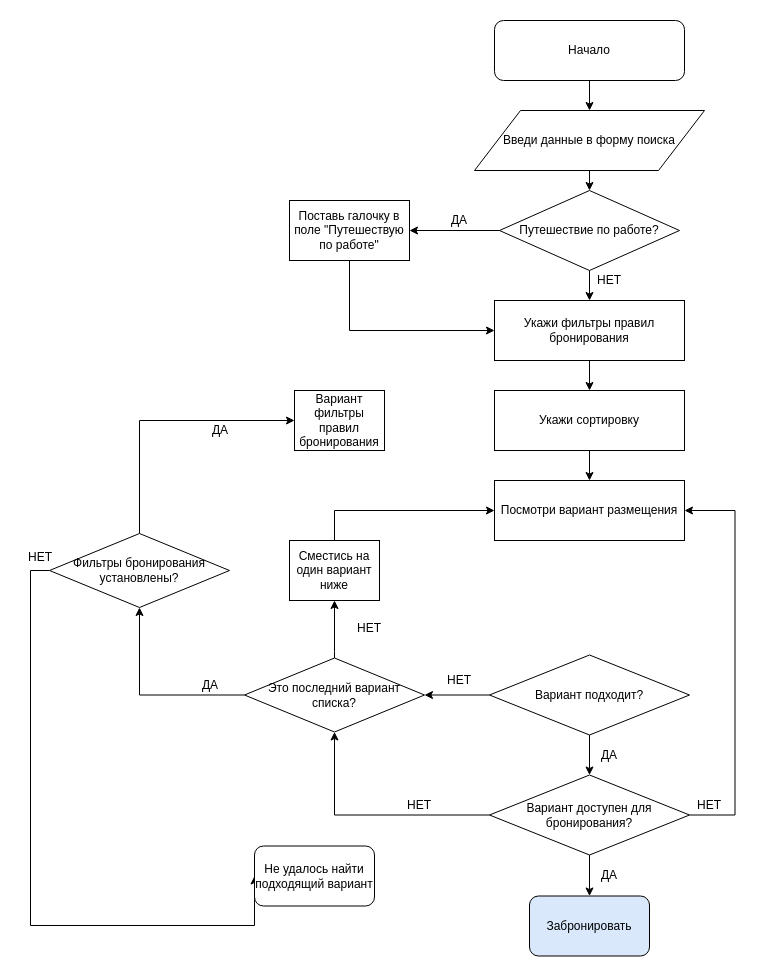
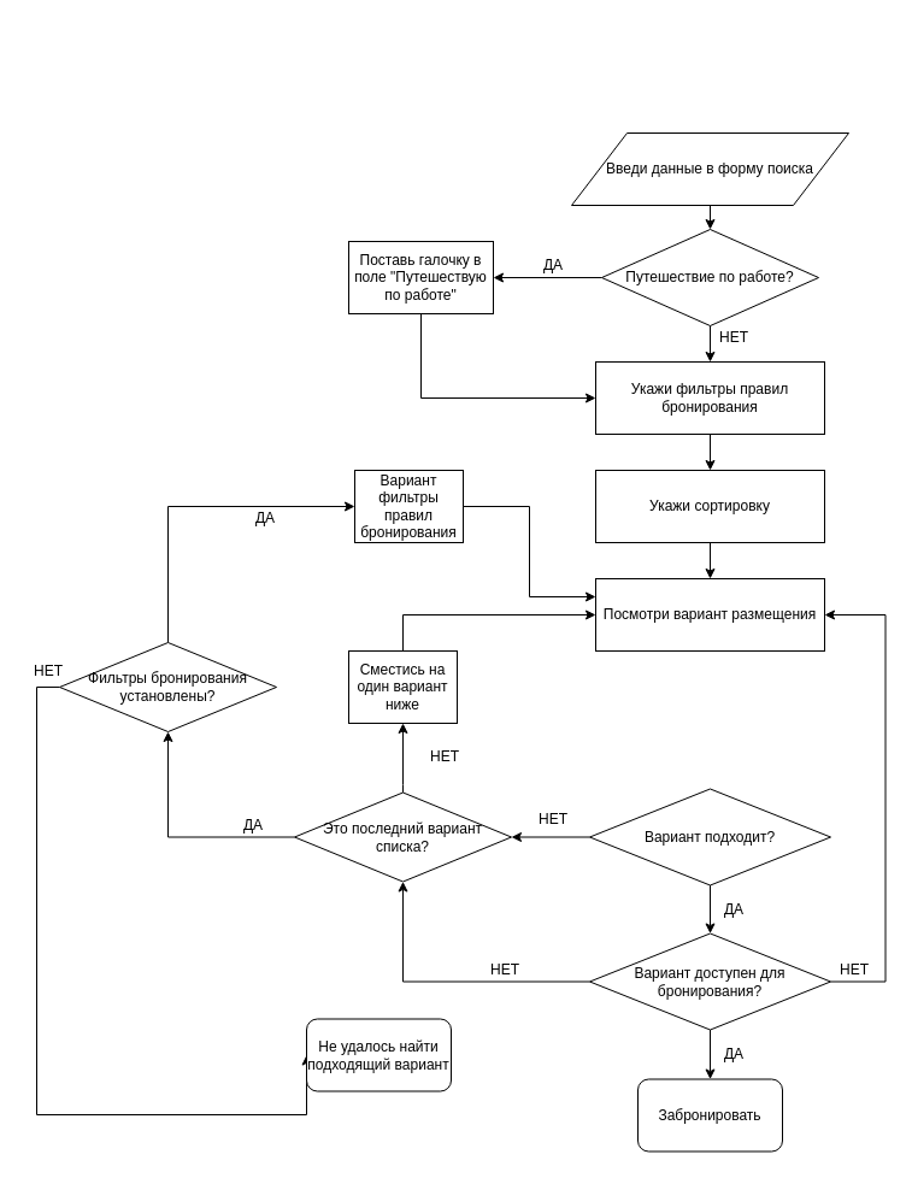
  <mxCell id="0" />
  <mxCell id="1" parent="0" />
- <mxCell id="2" style="edgeStyle=orthogonalEdgeStyle;rounded=0;orthogonalLoop=1;jettySize=auto;html=1;exitX=0.5;exitY=1;exitDx=0;exitDy=0;entryX=0.5;entryY=0;entryDx=0;entryDy=0;" edge="1" parent="1" source="3" target="5"><mxGeometry relative="1" as="geometry" /></mxCell>
- <mxCell id="3" value="Начало" style="rounded=1;whiteSpace=wrap;html=1;" vertex="1" parent="1"><mxGeometry x="494" y="20" width="190" height="60" as="geometry" /></mxCell>
  <mxCell id="4" style="edgeStyle=orthogonalEdgeStyle;rounded=0;orthogonalLoop=1;jettySize=auto;html=1;exitX=0.5;exitY=1;exitDx=0;exitDy=0;entryX=0.5;entryY=0;entryDx=0;entryDy=0;" edge="1" parent="1" source="5" target="8"><mxGeometry relative="1" as="geometry" /></mxCell>
  <mxCell id="5" value="Введи данные в форму поиска" style="shape=parallelogram;perimeter=parallelogramPerimeter;whiteSpace=wrap;html=1;" vertex="1" parent="1"><mxGeometry x="474" y="110" width="230" height="60" as="geometry" /></mxCell>
  <mxCell id="6" style="edgeStyle=orthogonalEdgeStyle;rounded=0;orthogonalLoop=1;jettySize=auto;html=1;exitX=0;exitY=0.5;exitDx=0;exitDy=0;entryX=1;entryY=0.5;entryDx=0;entryDy=0;" edge="1" parent="1" source="8" target="10"><mxGeometry relative="1" as="geometry" /></mxCell>
  <mxCell id="7" style="edgeStyle=orthogonalEdgeStyle;rounded=0;orthogonalLoop=1;jettySize=auto;html=1;exitX=0.5;exitY=1;exitDx=0;exitDy=0;entryX=0.5;entryY=0;entryDx=0;entryDy=0;" edge="1" parent="1" source="8" target="12"><mxGeometry relative="1" as="geometry" /></mxCell>
  <mxCell id="8" value="Путешествие по работе?" style="rhombus;whiteSpace=wrap;html=1;" vertex="1" parent="1"><mxGeometry x="499" y="190" width="180" height="80" as="geometry" /></mxCell>
  <mxCell id="9" style="edgeStyle=orthogonalEdgeStyle;rounded=0;orthogonalLoop=1;jettySize=auto;html=1;exitX=0.5;exitY=1;exitDx=0;exitDy=0;entryX=0;entryY=0.5;entryDx=0;entryDy=0;" edge="1" parent="1" source="10" target="12"><mxGeometry relative="1" as="geometry" /></mxCell>
  <mxCell id="10" value="Поставь галочку в поле &quot;Путешествую по работе&quot;" style="rounded=0;whiteSpace=wrap;html=1;" vertex="1" parent="1"><mxGeometry x="289" y="200" width="120" height="60" as="geometry" /></mxCell>
  <mxCell id="11" value="" style="edgeStyle=orthogonalEdgeStyle;rounded=0;orthogonalLoop=1;jettySize=auto;html=1;" edge="1" parent="1" source="12" target="14"><mxGeometry relative="1" as="geometry" /></mxCell>
  <mxCell id="12" value="Укажи фильтры правил бронирования" style="rounded=0;whiteSpace=wrap;html=1;" vertex="1" parent="1"><mxGeometry x="494" y="300" width="190" height="60" as="geometry" /></mxCell>
  <mxCell id="13" style="edgeStyle=orthogonalEdgeStyle;rounded=0;orthogonalLoop=1;jettySize=auto;html=1;exitX=0.5;exitY=1;exitDx=0;exitDy=0;" edge="1" parent="1" source="14" target="15"><mxGeometry relative="1" as="geometry" /></mxCell>
  <mxCell id="14" value="Укажи сортировку" style="rounded=0;whiteSpace=wrap;html=1;" vertex="1" parent="1"><mxGeometry x="494" y="390" width="190" height="60" as="geometry" /></mxCell>
  <mxCell id="15" value="Посмотри вариант размещения" style="rounded=0;whiteSpace=wrap;html=1;" vertex="1" parent="1"><mxGeometry x="494" y="480" width="190" height="60" as="geometry" /></mxCell>
  <mxCell id="16" style="edgeStyle=orthogonalEdgeStyle;rounded=0;orthogonalLoop=1;jettySize=auto;html=1;exitX=0.5;exitY=1;exitDx=0;exitDy=0;entryX=0.5;entryY=0;entryDx=0;entryDy=0;" edge="1" parent="1" source="18" target="22"><mxGeometry relative="1" as="geometry" /></mxCell>
  <mxCell id="17" style="edgeStyle=orthogonalEdgeStyle;rounded=0;orthogonalLoop=1;jettySize=auto;html=1;exitX=0;exitY=0.5;exitDx=0;exitDy=0;entryX=1;entryY=0.5;entryDx=0;entryDy=0;" edge="1" parent="1" source="18" target="33"><mxGeometry relative="1" as="geometry"><mxPoint x="439" y="694.5" as="targetPoint" /></mxGeometry></mxCell>
  <mxCell id="18" value="Вариант подходит?" style="rhombus;whiteSpace=wrap;html=1;" vertex="1" parent="1"><mxGeometry x="489" y="654.5" width="200" height="80" as="geometry" /></mxCell>
  <mxCell id="19" style="edgeStyle=orthogonalEdgeStyle;rounded=0;orthogonalLoop=1;jettySize=auto;html=1;exitX=0.5;exitY=1;exitDx=0;exitDy=0;entryX=0.5;entryY=0;entryDx=0;entryDy=0;" edge="1" parent="1" source="22" target="23"><mxGeometry relative="1" as="geometry"><mxPoint x="589" y="895.5" as="targetPoint" /></mxGeometry></mxCell>
  <mxCell id="20" style="edgeStyle=orthogonalEdgeStyle;rounded=0;orthogonalLoop=1;jettySize=auto;html=1;exitX=0;exitY=0.5;exitDx=0;exitDy=0;" edge="1" parent="1" source="22" target="33"><mxGeometry relative="1" as="geometry" /></mxCell>
  <mxCell id="21" style="edgeStyle=orthogonalEdgeStyle;rounded=0;orthogonalLoop=1;jettySize=auto;html=1;exitX=1;exitY=0.5;exitDx=0;exitDy=0;entryX=1;entryY=0.5;entryDx=0;entryDy=0;" edge="1" parent="1" source="22" target="15"><mxGeometry relative="1" as="geometry"><Array as="points"><mxPoint x="734.5" y="815" /><mxPoint x="734.5" y="510" /></Array></mxGeometry></mxCell>
  <mxCell id="22" value="Вариант доступен для бронирования?" style="rhombus;whiteSpace=wrap;html=1;" vertex="1" parent="1"><mxGeometry x="489" y="774.5" width="200" height="80" as="geometry" /></mxCell>
- <mxCell id="23" value="Забронировать" style="rounded=1;whiteSpace=wrap;html=1;fillColor=#dae8fc;" vertex="1" parent="1"><mxGeometry x="529" y="895.5" width="120" height="60" as="geometry" /></mxCell>
+ <mxCell id="23" value="Забронировать" style="rounded=1;whiteSpace=wrap;html=1;" vertex="1" parent="1"><mxGeometry x="529" y="895.5" width="120" height="60" as="geometry" /></mxCell>
  <mxCell id="24" value="ДА" style="text;html=1;strokeColor=none;fillColor=none;align=center;verticalAlign=middle;whiteSpace=wrap;rounded=0;" vertex="1" parent="1"><mxGeometry x="439" y="210" width="40" height="20" as="geometry" /></mxCell>
  <mxCell id="25" value="НЕТ" style="text;html=1;strokeColor=none;fillColor=none;align=center;verticalAlign=middle;whiteSpace=wrap;rounded=0;" vertex="1" parent="1"><mxGeometry x="589" y="270" width="40" height="20" as="geometry" /></mxCell>
  <mxCell id="26" value="ДА" style="text;html=1;strokeColor=none;fillColor=none;align=center;verticalAlign=middle;whiteSpace=wrap;rounded=0;" vertex="1" parent="1"><mxGeometry x="589" y="744.5" width="40" height="20" as="geometry" /></mxCell>
  <mxCell id="27" style="edgeStyle=orthogonalEdgeStyle;rounded=0;orthogonalLoop=1;jettySize=auto;html=1;exitX=0.5;exitY=0;exitDx=0;exitDy=0;entryX=0;entryY=0.5;entryDx=0;entryDy=0;" edge="1" parent="1" source="28" target="15"><mxGeometry relative="1" as="geometry" /></mxCell>
  <mxCell id="28" value="Сместись на один вариант ниже" style="rounded=0;whiteSpace=wrap;html=1;" vertex="1" parent="1"><mxGeometry x="289" y="540" width="90" height="60" as="geometry" /></mxCell>
  <mxCell id="29" value="НЕТ" style="text;html=1;strokeColor=none;fillColor=none;align=center;verticalAlign=middle;whiteSpace=wrap;rounded=0;" vertex="1" parent="1"><mxGeometry x="439" y="669.5" width="40" height="20" as="geometry" /></mxCell>
  <mxCell id="30" value="ДА" style="text;html=1;strokeColor=none;fillColor=none;align=center;verticalAlign=middle;whiteSpace=wrap;rounded=0;" vertex="1" parent="1"><mxGeometry x="589" y="865" width="40" height="20" as="geometry" /></mxCell>
  <mxCell id="31" value="" style="edgeStyle=orthogonalEdgeStyle;rounded=0;orthogonalLoop=1;jettySize=auto;html=1;" edge="1" parent="1" source="33" target="28"><mxGeometry relative="1" as="geometry"><Array as="points"><mxPoint x="334" y="651" /><mxPoint x="334" y="651" /></Array></mxGeometry></mxCell>
  <mxCell id="32" style="edgeStyle=orthogonalEdgeStyle;rounded=0;orthogonalLoop=1;jettySize=auto;html=1;exitX=0;exitY=0.5;exitDx=0;exitDy=0;entryX=0.5;entryY=1;entryDx=0;entryDy=0;" edge="1" parent="1" source="33" target="42"><mxGeometry relative="1" as="geometry" /></mxCell>
  <mxCell id="33" value="Это последний вариант списка?" style="rhombus;whiteSpace=wrap;html=1;" vertex="1" parent="1"><mxGeometry x="244" y="657.5" width="180" height="74" as="geometry" /></mxCell>
  <mxCell id="34" value="НЕТ" style="text;html=1;strokeColor=none;fillColor=none;align=center;verticalAlign=middle;whiteSpace=wrap;rounded=0;" vertex="1" parent="1"><mxGeometry x="349" y="617.5" width="40" height="20" as="geometry" /></mxCell>
  <mxCell id="35" value="ДА" style="text;html=1;strokeColor=none;fillColor=none;align=center;verticalAlign=middle;whiteSpace=wrap;rounded=0;" vertex="1" parent="1"><mxGeometry x="190" y="674.5" width="40" height="20" as="geometry" /></mxCell>
  <mxCell id="36" value="НЕТ" style="text;html=1;strokeColor=none;fillColor=none;align=center;verticalAlign=middle;whiteSpace=wrap;rounded=0;" vertex="1" parent="1"><mxGeometry x="399" y="794.5" width="40" height="20" as="geometry" /></mxCell>
+ <mxCell id="37" style="edgeStyle=orthogonalEdgeStyle;rounded=0;orthogonalLoop=1;jettySize=auto;html=1;exitX=1;exitY=0.5;exitDx=0;exitDy=0;entryX=0;entryY=0.25;entryDx=0;entryDy=0;" edge="1" parent="1" source="38" target="15"><mxGeometry relative="1" as="geometry" /></mxCell>
  <mxCell id="38" value="Вариант фильтры правил бронирования" style="rounded=0;whiteSpace=wrap;html=1;" vertex="1" parent="1"><mxGeometry x="294" y="390" width="90" height="60" as="geometry" /></mxCell>
  <mxCell id="39" value="НЕТ" style="text;html=1;strokeColor=none;fillColor=none;align=center;verticalAlign=middle;whiteSpace=wrap;rounded=0;" vertex="1" parent="1"><mxGeometry x="689" y="794.5" width="40" height="20" as="geometry" /></mxCell>
  <mxCell id="40" style="edgeStyle=orthogonalEdgeStyle;rounded=0;orthogonalLoop=1;jettySize=auto;html=1;exitX=0.5;exitY=0;exitDx=0;exitDy=0;entryX=0;entryY=0.5;entryDx=0;entryDy=0;" edge="1" parent="1" source="42" target="38"><mxGeometry relative="1" as="geometry" /></mxCell>
  <mxCell id="41" style="edgeStyle=orthogonalEdgeStyle;rounded=0;orthogonalLoop=1;jettySize=auto;html=1;exitX=0;exitY=0.5;exitDx=0;exitDy=0;entryX=0;entryY=0.5;entryDx=0;entryDy=0;" edge="1" parent="1" source="42" target="44"><mxGeometry relative="1" as="geometry"><Array as="points"><mxPoint x="30" y="570" /><mxPoint x="30" y="925" /></Array></mxGeometry></mxCell>
  <mxCell id="42" value="Фильтры бронирования установлены?" style="rhombus;whiteSpace=wrap;html=1;" vertex="1" parent="1"><mxGeometry x="49" y="533" width="180" height="74" as="geometry" /></mxCell>
  <mxCell id="43" value="ДА" style="text;html=1;strokeColor=none;fillColor=none;align=center;verticalAlign=middle;whiteSpace=wrap;rounded=0;" vertex="1" parent="1"><mxGeometry x="200" y="420" width="40" height="20" as="geometry" /></mxCell>
  <mxCell id="44" value="Не удалось найти подходящий вариант" style="rounded=1;whiteSpace=wrap;html=1;" vertex="1" parent="1"><mxGeometry x="254" y="845.5" width="120" height="60" as="geometry" /></mxCell>
  <mxCell id="45" value="НЕТ" style="text;html=1;strokeColor=none;fillColor=none;align=center;verticalAlign=middle;whiteSpace=wrap;rounded=0;" vertex="1" parent="1"><mxGeometry x="20" y="546.5" width="40" height="20" as="geometry" /></mxCell>
